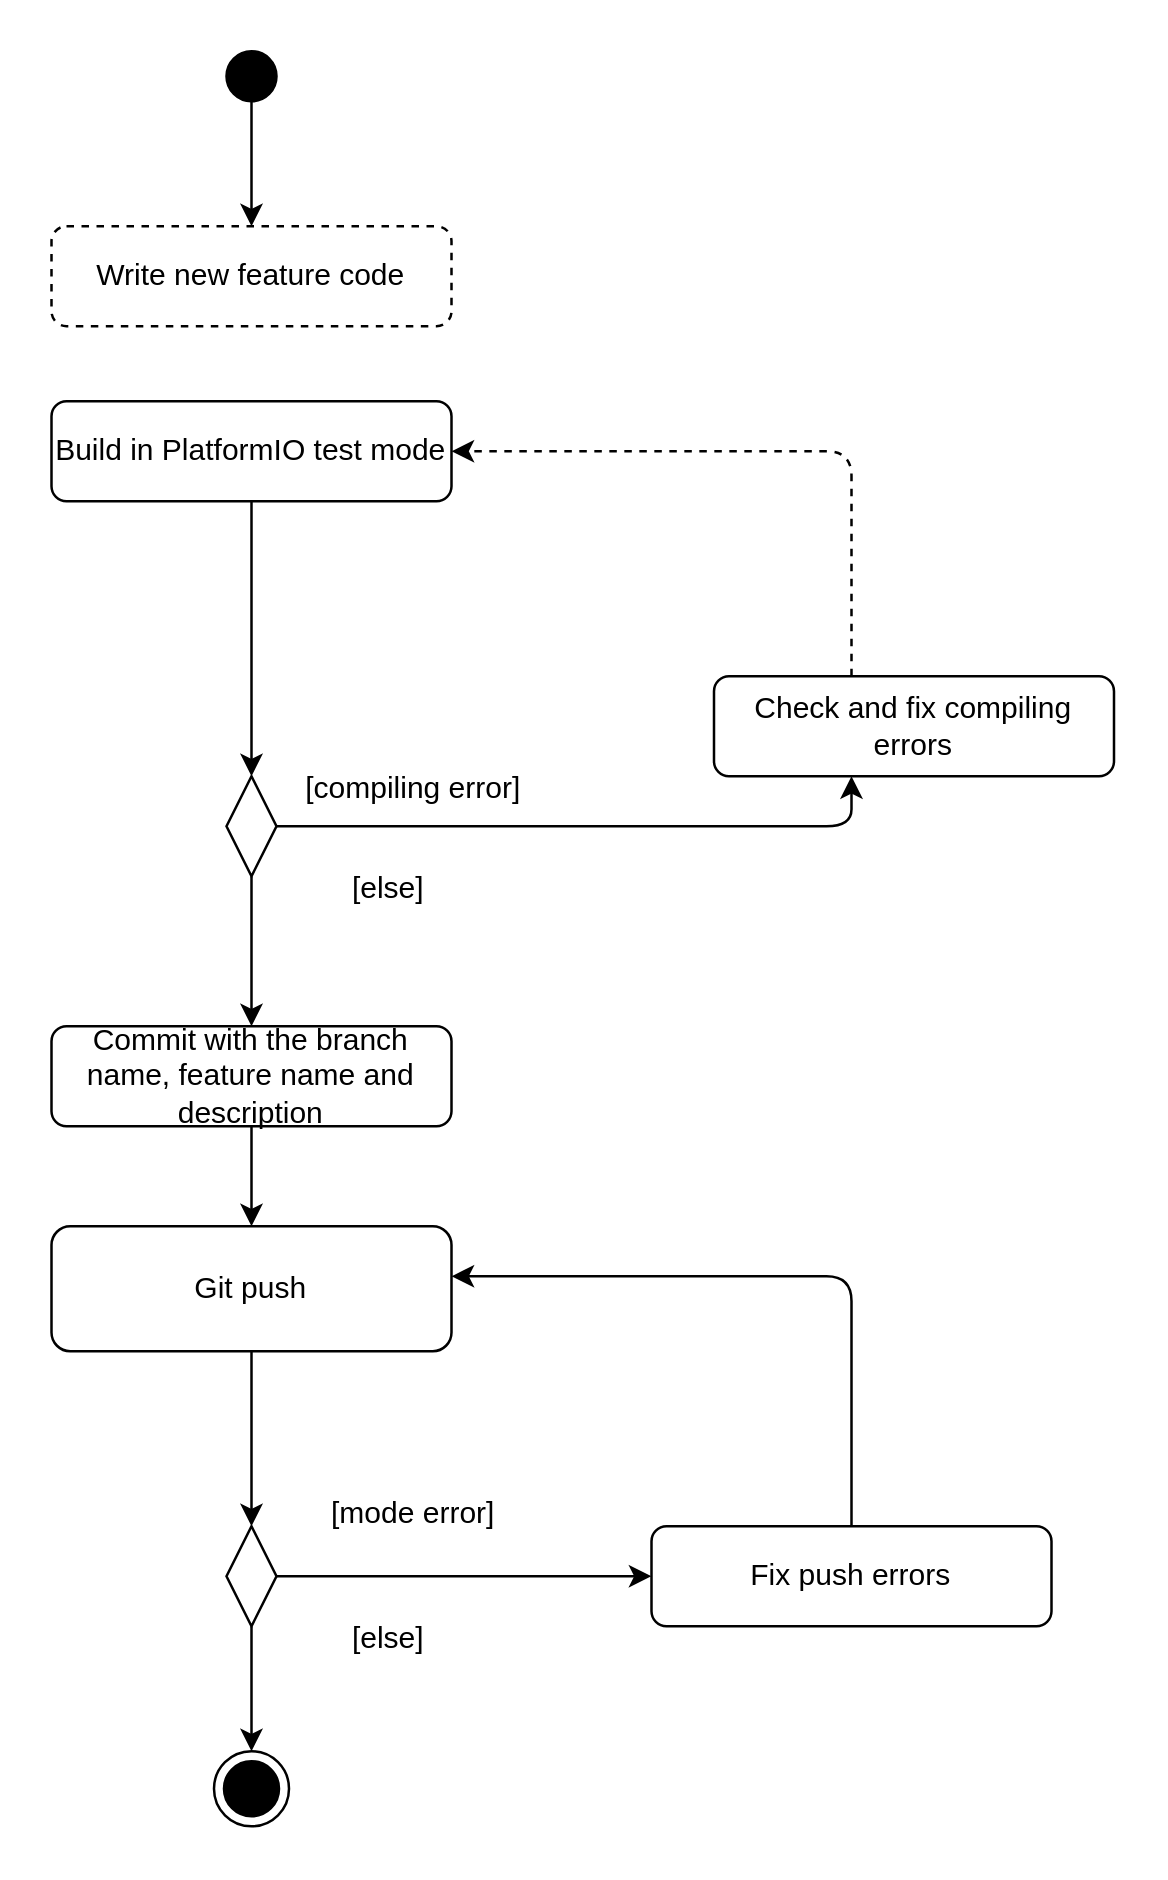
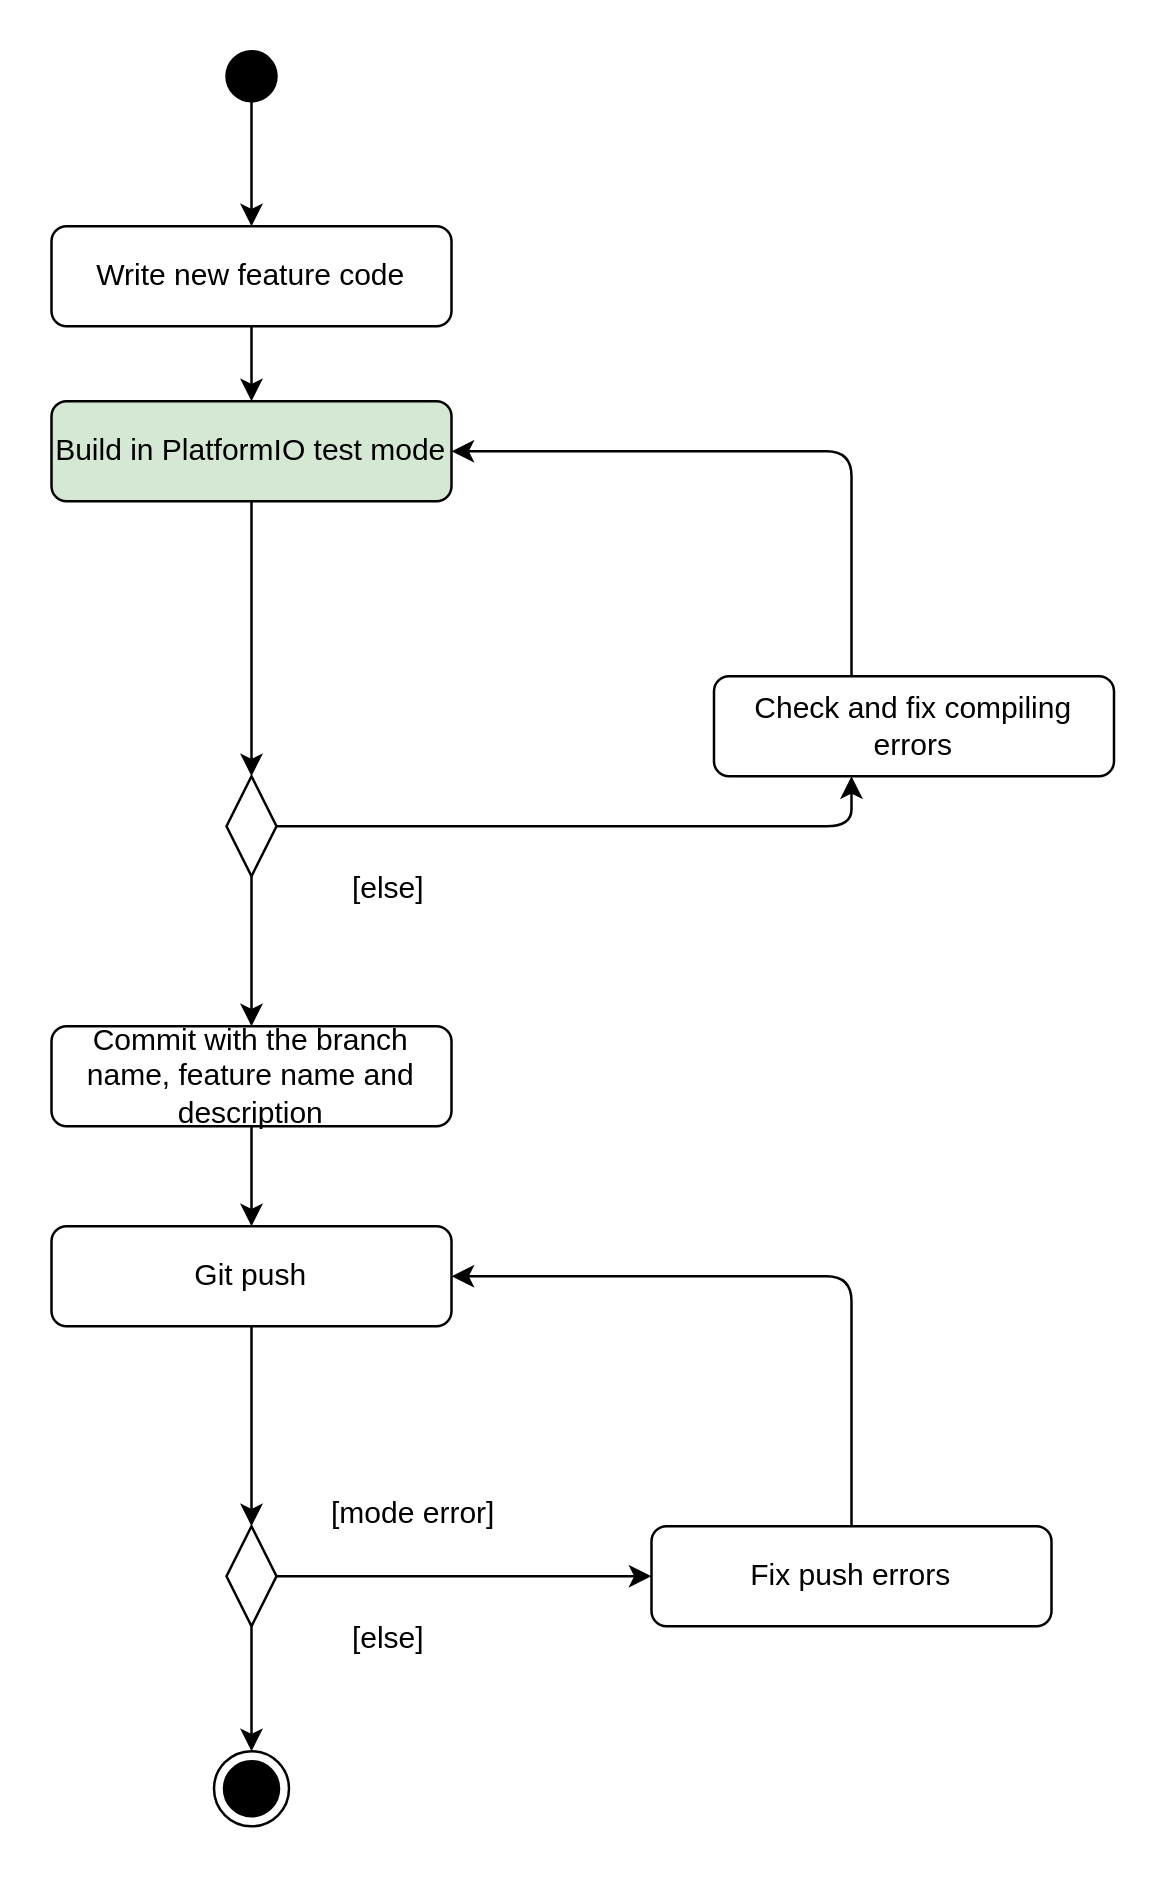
  <mxCell id="0" />
  <mxCell id="1" parent="0" />
- <mxCell id="2" value="Write new feature code" style="rounded=1;whiteSpace=wrap;html=1;dashed=1;" parent="1" vertex="1"><mxGeometry x="20" y="90" width="160" height="40" as="geometry" /></mxCell>
+ <mxCell id="2" value="Write new feature code" style="rounded=1;whiteSpace=wrap;html=1;" parent="1" vertex="1"><mxGeometry x="20" y="90" width="160" height="40" as="geometry" /></mxCell>
+ <mxCell id="3" style="edgeStyle=elbowEdgeStyle;html=1;" parent="1" source="2" target="5" edge="1"><mxGeometry relative="1" as="geometry"><mxPoint x="100" y="300" as="sourcePoint" /><mxPoint x="100.172" y="260" as="targetPoint" /></mxGeometry></mxCell>
  <mxCell id="4" style="edgeStyle=elbowEdgeStyle;html=1;" parent="1" source="5" target="8" edge="1"><mxGeometry relative="1" as="geometry"><mxPoint x="100" y="360" as="targetPoint" /></mxGeometry></mxCell>
- <mxCell id="5" value="Build in PlatformIO test mode" style="rounded=1;whiteSpace=wrap;html=1;" parent="1" vertex="1"><mxGeometry x="20" y="160" width="160" height="40" as="geometry" /></mxCell>
+ <mxCell id="5" value="Build in PlatformIO test mode" style="rounded=1;whiteSpace=wrap;html=1;fillColor=#d5e8d4;" parent="1" vertex="1"><mxGeometry x="20" y="160" width="160" height="40" as="geometry" /></mxCell>
  <mxCell id="6" style="edgeStyle=elbowEdgeStyle;html=1;exitX=1;exitY=0.5;exitDx=0;exitDy=0;" parent="1" source="8" target="11" edge="1"><mxGeometry relative="1" as="geometry"><Array as="points"><mxPoint x="340" y="320" /><mxPoint x="210" y="360" /><mxPoint x="340" y="370" /></Array></mxGeometry></mxCell>
  <mxCell id="7" style="edgeStyle=none;html=1;" parent="1" source="8" target="13" edge="1"><mxGeometry relative="1" as="geometry" /></mxCell>
  <mxCell id="8" value="" style="rhombus;whiteSpace=wrap;html=1;" parent="1" vertex="1"><mxGeometry x="90" y="310" width="20" height="40" as="geometry" /></mxCell>
- <mxCell id="9" value="[compiling error]" style="text;html=1;strokeColor=none;fillColor=none;align=center;verticalAlign=middle;whiteSpace=wrap;rounded=0;" parent="1" vertex="1"><mxGeometry x="120" y="300" width="90" height="30" as="geometry" /></mxCell>
- <mxCell id="10" style="edgeStyle=elbowEdgeStyle;html=1;dashed=1;" parent="1" source="11" target="5" edge="1"><mxGeometry relative="1" as="geometry"><Array as="points"><mxPoint x="340" y="290" /></Array></mxGeometry></mxCell>
+ <mxCell id="10" style="edgeStyle=elbowEdgeStyle;html=1;" parent="1" source="11" target="5" edge="1"><mxGeometry relative="1" as="geometry"><Array as="points"><mxPoint x="340" y="290" /></Array></mxGeometry></mxCell>
  <mxCell id="11" value="Check and fix compiling errors" style="rounded=1;whiteSpace=wrap;html=1;" parent="1" vertex="1"><mxGeometry x="285" y="270" width="160" height="40" as="geometry" /></mxCell>
  <mxCell id="12" style="edgeStyle=none;html=1;" parent="1" source="13" target="15" edge="1"><mxGeometry relative="1" as="geometry" /></mxCell>
  <mxCell id="13" value="Commit with the branch name, feature name and description" style="rounded=1;whiteSpace=wrap;html=1;" parent="1" vertex="1"><mxGeometry x="20" y="410" width="160" height="40" as="geometry" /></mxCell>
  <mxCell id="14" style="edgeStyle=none;html=1;" parent="1" source="15" target="18" edge="1"><mxGeometry relative="1" as="geometry"><mxPoint x="150" y="620" as="targetPoint" /></mxGeometry></mxCell>
- <mxCell id="15" value="Git push" style="rounded=1;whiteSpace=wrap;html=1;" parent="1" vertex="1"><mxGeometry x="20" y="490" width="160" height="50" as="geometry" /></mxCell>
+ <mxCell id="15" value="Git push" style="rounded=1;whiteSpace=wrap;html=1;" parent="1" vertex="1"><mxGeometry x="20" y="490" width="160" height="40" as="geometry" /></mxCell>
  <mxCell id="16" style="edgeStyle=none;html=1;" parent="1" source="18" target="20" edge="1"><mxGeometry relative="1" as="geometry" /></mxCell>
  <mxCell id="17" style="edgeStyle=orthogonalEdgeStyle;html=1;" parent="1" source="18" target="22" edge="1"><mxGeometry relative="1" as="geometry"><mxPoint x="100" y="730" as="targetPoint" /></mxGeometry></mxCell>
  <mxCell id="18" value="" style="rhombus;whiteSpace=wrap;html=1;" parent="1" vertex="1"><mxGeometry x="90" y="610" width="20" height="40" as="geometry" /></mxCell>
  <mxCell id="19" style="edgeStyle=orthogonalEdgeStyle;html=1;" parent="1" source="20" target="15" edge="1"><mxGeometry relative="1" as="geometry"><Array as="points"><mxPoint x="340" y="510" /></Array></mxGeometry></mxCell>
  <mxCell id="20" value="Fix push errors" style="rounded=1;whiteSpace=wrap;html=1;" parent="1" vertex="1"><mxGeometry x="260" y="610" width="160" height="40" as="geometry" /></mxCell>
  <mxCell id="21" value="[mode error]" style="text;html=1;strokeColor=none;fillColor=none;align=center;verticalAlign=middle;whiteSpace=wrap;rounded=0;" parent="1" vertex="1"><mxGeometry x="120" y="590" width="90" height="30" as="geometry" /></mxCell>
  <mxCell id="22" value="" style="ellipse;html=1;shape=endState;fillColor=strokeColor;" vertex="1" parent="1"><mxGeometry x="85" y="700" width="30" height="30" as="geometry" /></mxCell>
  <mxCell id="23" style="edgeStyle=none;html=1;" edge="1" parent="1" source="24" target="2"><mxGeometry relative="1" as="geometry" /></mxCell>
  <mxCell id="24" value="" style="ellipse;fillColor=strokeColor;" vertex="1" parent="1"><mxGeometry x="90" y="20" width="20" height="20" as="geometry" /></mxCell>
  <mxCell id="25" value="[else]" style="text;html=1;strokeColor=none;fillColor=none;align=center;verticalAlign=middle;whiteSpace=wrap;rounded=0;" vertex="1" parent="1"><mxGeometry x="110" y="640" width="90" height="30" as="geometry" /></mxCell>
  <mxCell id="26" value="[else]" style="text;html=1;strokeColor=none;fillColor=none;align=center;verticalAlign=middle;whiteSpace=wrap;rounded=0;" vertex="1" parent="1"><mxGeometry x="110" y="340" width="90" height="30" as="geometry" /></mxCell>
